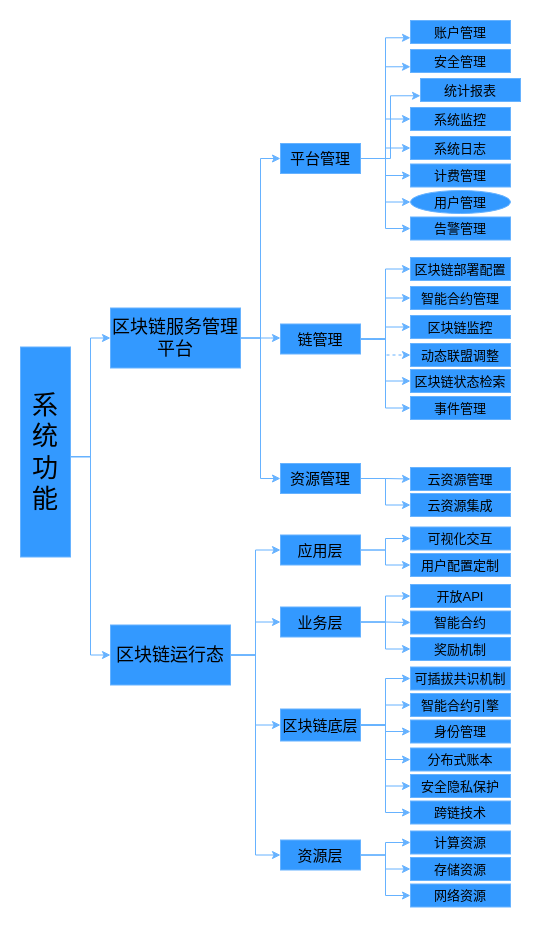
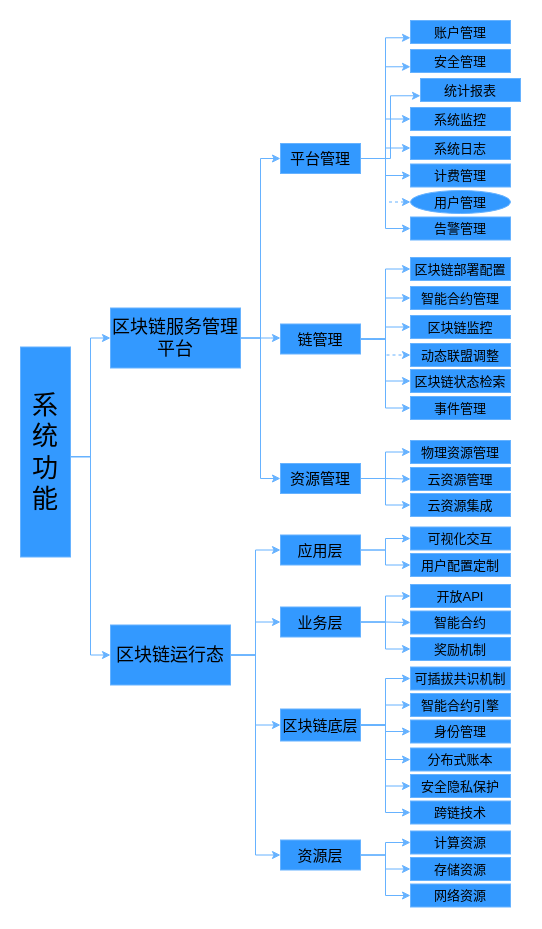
  <mxCell id="0" />
  <mxCell id="1" parent="0" />
  <mxCell id="2" style="edgeStyle=orthogonalEdgeStyle;rounded=0;orthogonalLoop=1;jettySize=auto;html=1;exitX=1;exitY=0.5;exitDx=0;exitDy=0;fontSize=26;strokeColor=#66B2FF;" edge="1" parent="1"><mxGeometry relative="1" as="geometry"><mxPoint x="110" y="337.5" as="targetPoint" /><mxPoint x="70" y="422.5" as="sourcePoint" /><Array as="points"><mxPoint x="70" y="456.5" /><mxPoint x="90" y="456.5" /><mxPoint x="90" y="337.5" /></Array></mxGeometry></mxCell>
  <mxCell id="3" style="edgeStyle=orthogonalEdgeStyle;rounded=0;orthogonalLoop=1;jettySize=auto;html=1;exitX=1;exitY=0.5;exitDx=0;exitDy=0;entryX=0;entryY=0.5;entryDx=0;entryDy=0;strokeColor=#66B2FF;fontSize=13;" edge="1" parent="1" source="4" target="33"><mxGeometry relative="1" as="geometry"><Array as="points"><mxPoint x="70" y="456" /><mxPoint x="90" y="456" /><mxPoint x="90" y="655" /></Array></mxGeometry></mxCell>
  <mxCell id="4" value="系统功能" style="rounded=0;fontSize=26;labelBackgroundColor=none;whiteSpace=wrap;html=1;labelBorderColor=none;verticalAlign=middle;fillColor=#3399FF;strokeColor=#66B2FF;" vertex="1" parent="1"><mxGeometry x="20" y="346.5" width="50" height="210" as="geometry" /></mxCell>
  <mxCell id="5" style="edgeStyle=orthogonalEdgeStyle;rounded=0;orthogonalLoop=1;jettySize=auto;html=1;exitX=1;exitY=0.5;exitDx=0;exitDy=0;entryX=0;entryY=0.5;entryDx=0;entryDy=0;strokeColor=#66B2FF;fontSize=18;" edge="1" parent="1" source="8" target="28"><mxGeometry relative="1" as="geometry" /></mxCell>
  <mxCell id="6" value="" style="edgeStyle=orthogonalEdgeStyle;rounded=0;orthogonalLoop=1;jettySize=auto;html=1;strokeColor=#66B2FF;fontSize=18;" edge="1" parent="1" source="8" target="15"><mxGeometry relative="1" as="geometry"><Array as="points"><mxPoint x="270" y="337.5" /><mxPoint x="270" y="337.5" /></Array></mxGeometry></mxCell>
  <mxCell id="7" style="edgeStyle=orthogonalEdgeStyle;rounded=0;orthogonalLoop=1;jettySize=auto;html=1;strokeColor=#66B2FF;fontSize=18;entryX=0;entryY=0.5;entryDx=0;entryDy=0;" edge="1" parent="1" source="8" target="19"><mxGeometry relative="1" as="geometry"><mxPoint x="260" y="407.5" as="targetPoint" /></mxGeometry></mxCell>
  <mxCell id="8" value="区块链服务管理平台" style="rounded=0;whiteSpace=wrap;html=1;labelBackgroundColor=none;fillColor=#3399FF;fontSize=18;strokeColor=#66B2FF;" vertex="1" parent="1"><mxGeometry x="110" y="307.5" width="130" height="60" as="geometry" /></mxCell>
  <mxCell id="9" style="edgeStyle=orthogonalEdgeStyle;rounded=0;orthogonalLoop=1;jettySize=auto;html=1;exitX=1;exitY=0.5;exitDx=0;exitDy=0;entryX=0;entryY=0.5;entryDx=0;entryDy=0;strokeColor=#66B2FF;fontSize=13;" edge="1" parent="1" source="15" target="63"><mxGeometry relative="1" as="geometry" /></mxCell>
  <mxCell id="10" style="edgeStyle=orthogonalEdgeStyle;rounded=0;orthogonalLoop=1;jettySize=auto;html=1;exitX=1;exitY=0.5;exitDx=0;exitDy=0;entryX=0;entryY=0.5;entryDx=0;entryDy=0;strokeColor=#66B2FF;fontSize=13;" edge="1" parent="1" source="15" target="64"><mxGeometry relative="1" as="geometry" /></mxCell>
  <mxCell id="11" style="edgeStyle=orthogonalEdgeStyle;rounded=0;orthogonalLoop=1;jettySize=auto;html=1;exitX=1;exitY=0.5;exitDx=0;exitDy=0;entryX=0;entryY=0.5;entryDx=0;entryDy=0;strokeColor=#66B2FF;fontSize=13;" edge="1" parent="1" source="15" target="65"><mxGeometry relative="1" as="geometry" /></mxCell>
  <mxCell id="12" style="edgeStyle=orthogonalEdgeStyle;rounded=0;orthogonalLoop=1;jettySize=auto;html=1;exitX=1;exitY=0.5;exitDx=0;exitDy=0;entryX=0;entryY=0.5;entryDx=0;entryDy=0;strokeColor=#66B2FF;fontSize=13;dashed=1;" edge="1" parent="1" source="15" target="60"><mxGeometry relative="1" as="geometry" /></mxCell>
  <mxCell id="13" style="edgeStyle=orthogonalEdgeStyle;rounded=0;orthogonalLoop=1;jettySize=auto;html=1;exitX=1;exitY=0.5;exitDx=0;exitDy=0;entryX=0;entryY=0.5;entryDx=0;entryDy=0;strokeColor=#66B2FF;fontSize=13;" edge="1" parent="1" source="15" target="61"><mxGeometry relative="1" as="geometry" /></mxCell>
  <mxCell id="14" style="edgeStyle=orthogonalEdgeStyle;rounded=0;orthogonalLoop=1;jettySize=auto;html=1;exitX=1;exitY=0.5;exitDx=0;exitDy=0;entryX=0;entryY=0.5;entryDx=0;entryDy=0;strokeColor=#66B2FF;fontSize=13;" edge="1" parent="1" source="15" target="62"><mxGeometry relative="1" as="geometry" /></mxCell>
  <mxCell id="15" value="链管理" style="rounded=0;whiteSpace=wrap;html=1;labelBackgroundColor=none;fillColor=#3399FF;fontSize=15;strokeColor=#66B2FF;" vertex="1" parent="1"><mxGeometry x="280" y="323.5" width="80" height="30" as="geometry" /></mxCell>
+ <mxCell id="16" style="edgeStyle=orthogonalEdgeStyle;rounded=0;orthogonalLoop=1;jettySize=auto;html=1;exitX=1;exitY=0.5;exitDx=0;exitDy=0;entryX=0;entryY=0.5;entryDx=0;entryDy=0;strokeColor=#66B2FF;fontSize=13;" edge="1" parent="1" source="19" target="66"><mxGeometry relative="1" as="geometry" /></mxCell>
  <mxCell id="17" style="edgeStyle=orthogonalEdgeStyle;rounded=0;orthogonalLoop=1;jettySize=auto;html=1;exitX=1;exitY=0.5;exitDx=0;exitDy=0;entryX=0;entryY=0.5;entryDx=0;entryDy=0;strokeColor=#66B2FF;fontSize=13;" edge="1" parent="1" source="19" target="67"><mxGeometry relative="1" as="geometry" /></mxCell>
  <mxCell id="18" style="edgeStyle=orthogonalEdgeStyle;rounded=0;orthogonalLoop=1;jettySize=auto;html=1;exitX=1;exitY=0.5;exitDx=0;exitDy=0;entryX=0;entryY=0.5;entryDx=0;entryDy=0;strokeColor=#66B2FF;fontSize=13;" edge="1" parent="1" source="19" target="68"><mxGeometry relative="1" as="geometry" /></mxCell>
  <mxCell id="19" value="资源管理" style="rounded=0;whiteSpace=wrap;html=1;labelBackgroundColor=none;fillColor=#3399FF;fontSize=15;strokeColor=#66B2FF;" vertex="1" parent="1"><mxGeometry x="280" y="463" width="80" height="30" as="geometry" /></mxCell>
  <mxCell id="20" style="edgeStyle=orthogonalEdgeStyle;rounded=0;orthogonalLoop=1;jettySize=auto;html=1;exitX=1;exitY=0.5;exitDx=0;exitDy=0;entryX=0;entryY=0.75;entryDx=0;entryDy=0;strokeColor=#66B2FF;fontSize=13;" edge="1" parent="1" source="28" target="56"><mxGeometry relative="1" as="geometry" /></mxCell>
  <mxCell id="21" style="edgeStyle=orthogonalEdgeStyle;rounded=0;orthogonalLoop=1;jettySize=auto;html=1;exitX=1;exitY=0.5;exitDx=0;exitDy=0;entryX=0;entryY=0.75;entryDx=0;entryDy=0;strokeColor=#66B2FF;fontSize=13;" edge="1" parent="1" source="28" target="52"><mxGeometry relative="1" as="geometry" /></mxCell>
  <mxCell id="22" style="edgeStyle=orthogonalEdgeStyle;rounded=0;orthogonalLoop=1;jettySize=auto;html=1;exitX=1;exitY=0.5;exitDx=0;exitDy=0;entryX=0;entryY=0.75;entryDx=0;entryDy=0;strokeColor=#66B2FF;fontSize=13;" edge="1" parent="1" source="28" target="57"><mxGeometry relative="1" as="geometry" /></mxCell>
  <mxCell id="23" style="edgeStyle=orthogonalEdgeStyle;rounded=0;orthogonalLoop=1;jettySize=auto;html=1;exitX=1;exitY=0.5;exitDx=0;exitDy=0;entryX=0;entryY=0.5;entryDx=0;entryDy=0;strokeColor=#66B2FF;fontSize=13;" edge="1" parent="1" source="28" target="58"><mxGeometry relative="1" as="geometry" /></mxCell>
  <mxCell id="24" style="edgeStyle=orthogonalEdgeStyle;rounded=0;orthogonalLoop=1;jettySize=auto;html=1;exitX=1;exitY=0.5;exitDx=0;exitDy=0;entryX=0;entryY=0.5;entryDx=0;entryDy=0;strokeColor=#66B2FF;fontSize=13;" edge="1" parent="1" source="28" target="59"><mxGeometry relative="1" as="geometry" /></mxCell>
  <mxCell id="25" style="edgeStyle=orthogonalEdgeStyle;rounded=0;orthogonalLoop=1;jettySize=auto;html=1;exitX=1;exitY=0.5;exitDx=0;exitDy=0;entryX=0;entryY=0.5;entryDx=0;entryDy=0;strokeColor=#66B2FF;fontSize=13;" edge="1" parent="1" source="28" target="53"><mxGeometry relative="1" as="geometry" /></mxCell>
- <mxCell id="26" style="edgeStyle=orthogonalEdgeStyle;rounded=0;orthogonalLoop=1;jettySize=auto;html=1;exitX=1;exitY=0.5;exitDx=0;exitDy=0;entryX=0;entryY=0.5;entryDx=0;entryDy=0;strokeColor=#66B2FF;fontSize=13;" edge="1" parent="1" source="28" target="54"><mxGeometry relative="1" as="geometry" /></mxCell>
+ <mxCell id="26" style="edgeStyle=orthogonalEdgeStyle;rounded=0;orthogonalLoop=1;jettySize=auto;html=1;exitX=1;exitY=0.5;exitDx=0;exitDy=0;entryX=0;entryY=0.5;entryDx=0;entryDy=0;strokeColor=#66B2FF;fontSize=13;dashed=1;" edge="1" parent="1" source="28" target="54"><mxGeometry relative="1" as="geometry" /></mxCell>
  <mxCell id="27" style="edgeStyle=orthogonalEdgeStyle;rounded=0;orthogonalLoop=1;jettySize=auto;html=1;exitX=1;exitY=0.5;exitDx=0;exitDy=0;entryX=0;entryY=0.5;entryDx=0;entryDy=0;strokeColor=#66B2FF;fontSize=13;" edge="1" parent="1" source="28" target="55"><mxGeometry relative="1" as="geometry" /></mxCell>
  <mxCell id="28" value="平台管理" style="rounded=0;whiteSpace=wrap;html=1;labelBackgroundColor=none;fillColor=#3399FF;fontSize=15;strokeColor=#66B2FF;" vertex="1" parent="1"><mxGeometry x="280" y="143" width="80" height="30" as="geometry" /></mxCell>
  <mxCell id="29" style="edgeStyle=orthogonalEdgeStyle;rounded=0;orthogonalLoop=1;jettySize=auto;html=1;exitX=1;exitY=0.5;exitDx=0;exitDy=0;entryX=0;entryY=0.5;entryDx=0;entryDy=0;strokeColor=#66B2FF;fontSize=18;" edge="1" parent="1" source="33" target="47"><mxGeometry relative="1" as="geometry" /></mxCell>
  <mxCell id="30" style="edgeStyle=orthogonalEdgeStyle;rounded=0;orthogonalLoop=1;jettySize=auto;html=1;exitX=1;exitY=0.5;exitDx=0;exitDy=0;entryX=0;entryY=0.5;entryDx=0;entryDy=0;strokeColor=#66B2FF;fontSize=18;" edge="1" parent="1" source="33" target="37"><mxGeometry relative="1" as="geometry" /></mxCell>
  <mxCell id="31" style="edgeStyle=orthogonalEdgeStyle;rounded=0;orthogonalLoop=1;jettySize=auto;html=1;exitX=1;exitY=0.5;exitDx=0;exitDy=0;entryX=0;entryY=0.5;entryDx=0;entryDy=0;strokeColor=#66B2FF;fontSize=18;" edge="1" parent="1" source="33" target="44"><mxGeometry relative="1" as="geometry" /></mxCell>
  <mxCell id="32" style="edgeStyle=orthogonalEdgeStyle;rounded=0;orthogonalLoop=1;jettySize=auto;html=1;exitX=1;exitY=0.5;exitDx=0;exitDy=0;entryX=0;entryY=0.5;entryDx=0;entryDy=0;strokeColor=#66B2FF;fontSize=18;" edge="1" parent="1" source="33" target="51"><mxGeometry relative="1" as="geometry" /></mxCell>
  <mxCell id="33" value="区块链运行态" style="rounded=0;whiteSpace=wrap;html=1;labelBackgroundColor=none;fillColor=#3399FF;fontSize=18;strokeColor=#66B2FF;" vertex="1" parent="1"><mxGeometry x="110" y="624.5" width="120" height="60" as="geometry" /></mxCell>
  <mxCell id="34" style="edgeStyle=orthogonalEdgeStyle;rounded=0;orthogonalLoop=1;jettySize=auto;html=1;exitX=1;exitY=0.5;exitDx=0;exitDy=0;entryX=0;entryY=0.5;entryDx=0;entryDy=0;strokeColor=#66B2FF;fontSize=13;" edge="1" parent="1" source="37" target="71"><mxGeometry relative="1" as="geometry" /></mxCell>
  <mxCell id="35" style="edgeStyle=orthogonalEdgeStyle;rounded=0;orthogonalLoop=1;jettySize=auto;html=1;exitX=1;exitY=0.5;exitDx=0;exitDy=0;entryX=0;entryY=0.5;entryDx=0;entryDy=0;strokeColor=#66B2FF;fontSize=13;" edge="1" parent="1" source="37" target="72"><mxGeometry relative="1" as="geometry" /></mxCell>
  <mxCell id="36" style="edgeStyle=orthogonalEdgeStyle;rounded=0;orthogonalLoop=1;jettySize=auto;html=1;exitX=1;exitY=0.5;exitDx=0;exitDy=0;entryX=0;entryY=0.5;entryDx=0;entryDy=0;strokeColor=#66B2FF;fontSize=13;" edge="1" parent="1" source="37" target="73"><mxGeometry relative="1" as="geometry" /></mxCell>
  <mxCell id="37" value="业务层" style="rounded=0;whiteSpace=wrap;html=1;labelBackgroundColor=none;fillColor=#3399FF;fontSize=15;strokeColor=#66B2FF;" vertex="1" parent="1"><mxGeometry x="280" y="606.5" width="80" height="30" as="geometry" /></mxCell>
  <mxCell id="38" style="edgeStyle=orthogonalEdgeStyle;rounded=0;orthogonalLoop=1;jettySize=auto;html=1;exitX=1;exitY=0.5;exitDx=0;exitDy=0;entryX=0;entryY=0.5;entryDx=0;entryDy=0;strokeColor=#66B2FF;fontSize=13;" edge="1" parent="1" source="44" target="74"><mxGeometry relative="1" as="geometry" /></mxCell>
  <mxCell id="39" style="edgeStyle=orthogonalEdgeStyle;rounded=0;orthogonalLoop=1;jettySize=auto;html=1;exitX=1;exitY=0.5;exitDx=0;exitDy=0;entryX=0;entryY=0.5;entryDx=0;entryDy=0;strokeColor=#66B2FF;fontSize=13;" edge="1" parent="1" source="44" target="75"><mxGeometry relative="1" as="geometry" /></mxCell>
  <mxCell id="40" style="edgeStyle=orthogonalEdgeStyle;rounded=0;orthogonalLoop=1;jettySize=auto;html=1;exitX=1;exitY=0.5;exitDx=0;exitDy=0;entryX=0;entryY=0.5;entryDx=0;entryDy=0;strokeColor=#66B2FF;fontSize=13;" edge="1" parent="1" source="44" target="76"><mxGeometry relative="1" as="geometry" /></mxCell>
  <mxCell id="41" style="edgeStyle=orthogonalEdgeStyle;rounded=0;orthogonalLoop=1;jettySize=auto;html=1;exitX=1;exitY=0.5;exitDx=0;exitDy=0;entryX=0;entryY=0.5;entryDx=0;entryDy=0;strokeColor=#66B2FF;fontSize=13;" edge="1" parent="1" source="44" target="78"><mxGeometry relative="1" as="geometry" /></mxCell>
  <mxCell id="42" style="edgeStyle=orthogonalEdgeStyle;rounded=0;orthogonalLoop=1;jettySize=auto;html=1;exitX=1;exitY=0.5;exitDx=0;exitDy=0;entryX=0;entryY=0.5;entryDx=0;entryDy=0;strokeColor=#66B2FF;fontSize=13;" edge="1" parent="1" source="44" target="77"><mxGeometry relative="1" as="geometry" /></mxCell>
  <mxCell id="43" style="edgeStyle=orthogonalEdgeStyle;rounded=0;orthogonalLoop=1;jettySize=auto;html=1;exitX=1;exitY=0.5;exitDx=0;exitDy=0;entryX=0;entryY=0.5;entryDx=0;entryDy=0;strokeColor=#66B2FF;fontSize=13;" edge="1" parent="1" source="44" target="79"><mxGeometry relative="1" as="geometry" /></mxCell>
  <mxCell id="44" value="区块链底层" style="rounded=0;whiteSpace=wrap;html=1;labelBackgroundColor=none;fillColor=#3399FF;fontSize=15;strokeColor=#66B2FF;" vertex="1" parent="1"><mxGeometry x="280" y="708.5" width="80" height="32" as="geometry" /></mxCell>
  <mxCell id="45" style="edgeStyle=orthogonalEdgeStyle;rounded=0;orthogonalLoop=1;jettySize=auto;html=1;exitX=1;exitY=0.5;exitDx=0;exitDy=0;entryX=0;entryY=0.5;entryDx=0;entryDy=0;strokeColor=#66B2FF;fontSize=13;" edge="1" parent="1" source="47" target="69"><mxGeometry relative="1" as="geometry" /></mxCell>
  <mxCell id="46" style="edgeStyle=orthogonalEdgeStyle;rounded=0;orthogonalLoop=1;jettySize=auto;html=1;exitX=1;exitY=0.5;exitDx=0;exitDy=0;entryX=0;entryY=0.5;entryDx=0;entryDy=0;strokeColor=#66B2FF;fontSize=13;" edge="1" parent="1" source="47" target="70"><mxGeometry relative="1" as="geometry" /></mxCell>
  <mxCell id="47" value="应用层" style="rounded=0;whiteSpace=wrap;html=1;labelBackgroundColor=none;fillColor=#3399FF;fontSize=15;strokeColor=#66B2FF;" vertex="1" parent="1"><mxGeometry x="280" y="534.5" width="80" height="30" as="geometry" /></mxCell>
  <mxCell id="48" style="edgeStyle=orthogonalEdgeStyle;rounded=0;orthogonalLoop=1;jettySize=auto;html=1;exitX=1;exitY=0.5;exitDx=0;exitDy=0;entryX=0;entryY=0.5;entryDx=0;entryDy=0;strokeColor=#66B2FF;fontSize=13;" edge="1" parent="1" source="51" target="81"><mxGeometry relative="1" as="geometry" /></mxCell>
  <mxCell id="49" style="edgeStyle=orthogonalEdgeStyle;rounded=0;orthogonalLoop=1;jettySize=auto;html=1;exitX=1;exitY=0.5;exitDx=0;exitDy=0;entryX=0;entryY=0.5;entryDx=0;entryDy=0;strokeColor=#66B2FF;fontSize=13;" edge="1" parent="1" source="51" target="80"><mxGeometry relative="1" as="geometry" /></mxCell>
  <mxCell id="50" style="edgeStyle=orthogonalEdgeStyle;rounded=0;orthogonalLoop=1;jettySize=auto;html=1;exitX=1;exitY=0.5;exitDx=0;exitDy=0;entryX=0;entryY=0.5;entryDx=0;entryDy=0;strokeColor=#66B2FF;fontSize=13;" edge="1" parent="1" source="51" target="82"><mxGeometry relative="1" as="geometry" /></mxCell>
  <mxCell id="51" value="资源层" style="rounded=0;whiteSpace=wrap;html=1;labelBackgroundColor=none;fillColor=#3399FF;fontSize=15;strokeColor=#66B2FF;" vertex="1" parent="1"><mxGeometry x="280" y="839.5" width="80" height="30" as="geometry" /></mxCell>
  <mxCell id="52" value="安全管理" style="rounded=0;whiteSpace=wrap;html=1;labelBackgroundColor=none;fillColor=#3399FF;fontSize=13;strokeColor=#66B2FF;" vertex="1" parent="1"><mxGeometry x="410" y="49" width="100" height="23" as="geometry" /></mxCell>
  <mxCell id="53" value="计费管理" style="rounded=0;whiteSpace=wrap;html=1;labelBackgroundColor=none;fillColor=#3399FF;fontSize=13;strokeColor=#66B2FF;" vertex="1" parent="1"><mxGeometry x="410" y="163.5" width="100" height="23" as="geometry" /></mxCell>
  <mxCell id="54" value="用户管理" style="ellipse;whiteSpace=wrap;html=1;labelBackgroundColor=none;fillColor=#3399FF;fontSize=13;strokeColor=#66B2FF;" vertex="1" parent="1"><mxGeometry x="410" y="190" width="100" height="23" as="geometry" /></mxCell>
  <mxCell id="55" value="告警管理" style="rounded=0;whiteSpace=wrap;html=1;labelBackgroundColor=none;fillColor=#3399FF;fontSize=13;strokeColor=#66B2FF;" vertex="1" parent="1"><mxGeometry x="410" y="216.5" width="100" height="23" as="geometry" /></mxCell>
  <mxCell id="56" value="账户管理" style="rounded=0;whiteSpace=wrap;html=1;labelBackgroundColor=none;fillColor=#3399FF;fontSize=13;strokeColor=#66B2FF;" vertex="1" parent="1"><mxGeometry x="410" y="20" width="100" height="23" as="geometry" /></mxCell>
  <mxCell id="57" value="统计报表" style="rounded=0;whiteSpace=wrap;html=1;labelBackgroundColor=none;fillColor=#3399FF;fontSize=13;strokeColor=#66B2FF;" vertex="1" parent="1"><mxGeometry x="420" y="78" width="100" height="23" as="geometry" /></mxCell>
  <mxCell id="58" value="系统监控" style="rounded=0;whiteSpace=wrap;html=1;labelBackgroundColor=none;fillColor=#3399FF;fontSize=13;strokeColor=#66B2FF;" vertex="1" parent="1"><mxGeometry x="410" y="107" width="100" height="23" as="geometry" /></mxCell>
  <mxCell id="59" value="系统日志" style="rounded=0;whiteSpace=wrap;html=1;labelBackgroundColor=none;fillColor=#3399FF;fontSize=13;strokeColor=#66B2FF;" vertex="1" parent="1"><mxGeometry x="410" y="136" width="100" height="23" as="geometry" /></mxCell>
  <mxCell id="60" value="动态联盟调整" style="rounded=0;whiteSpace=wrap;html=1;labelBackgroundColor=none;fillColor=#3399FF;fontSize=13;strokeColor=#66B2FF;" vertex="1" parent="1"><mxGeometry x="410" y="343" width="100" height="23" as="geometry" /></mxCell>
  <mxCell id="61" value="区块链状态检索" style="rounded=0;whiteSpace=wrap;html=1;labelBackgroundColor=none;fillColor=#3399FF;fontSize=13;strokeColor=#66B2FF;" vertex="1" parent="1"><mxGeometry x="410" y="369" width="100" height="23" as="geometry" /></mxCell>
  <mxCell id="62" value="事件管理" style="rounded=0;whiteSpace=wrap;html=1;labelBackgroundColor=none;fillColor=#3399FF;fontSize=13;strokeColor=#66B2FF;" vertex="1" parent="1"><mxGeometry x="410" y="396" width="100" height="23" as="geometry" /></mxCell>
  <mxCell id="63" value="区块链部署配置" style="rounded=0;whiteSpace=wrap;html=1;labelBackgroundColor=none;fillColor=#3399FF;fontSize=13;strokeColor=#66B2FF;" vertex="1" parent="1"><mxGeometry x="410" y="257" width="100" height="23" as="geometry" /></mxCell>
  <mxCell id="64" value="智能合约管理" style="rounded=0;whiteSpace=wrap;html=1;labelBackgroundColor=none;fillColor=#3399FF;fontSize=13;strokeColor=#66B2FF;" vertex="1" parent="1"><mxGeometry x="410" y="286" width="100" height="23" as="geometry" /></mxCell>
  <mxCell id="65" value="区块链监控" style="rounded=0;whiteSpace=wrap;html=1;labelBackgroundColor=none;fillColor=#3399FF;fontSize=13;strokeColor=#66B2FF;" vertex="1" parent="1"><mxGeometry x="410" y="315" width="100" height="23" as="geometry" /></mxCell>
+ <mxCell id="66" value="物理资源管理" style="rounded=0;whiteSpace=wrap;html=1;labelBackgroundColor=none;fillColor=#3399FF;fontSize=13;strokeColor=#66B2FF;" vertex="1" parent="1"><mxGeometry x="410" y="440" width="100" height="23" as="geometry" /></mxCell>
  <mxCell id="67" value="云资源管理" style="rounded=0;whiteSpace=wrap;html=1;labelBackgroundColor=none;fillColor=#3399FF;fontSize=13;strokeColor=#66B2FF;" vertex="1" parent="1"><mxGeometry x="410" y="467" width="100" height="23" as="geometry" /></mxCell>
  <mxCell id="68" value="云资源集成" style="rounded=0;whiteSpace=wrap;html=1;labelBackgroundColor=none;fillColor=#3399FF;fontSize=13;strokeColor=#66B2FF;" vertex="1" parent="1"><mxGeometry x="410" y="493" width="100" height="23" as="geometry" /></mxCell>
  <mxCell id="69" value="可视化交互" style="rounded=0;whiteSpace=wrap;html=1;labelBackgroundColor=none;fillColor=#3399FF;fontSize=13;strokeColor=#66B2FF;" vertex="1" parent="1"><mxGeometry x="410" y="526.5" width="100" height="23" as="geometry" /></mxCell>
  <mxCell id="70" value="用户配置定制" style="rounded=0;whiteSpace=wrap;html=1;labelBackgroundColor=none;fillColor=#3399FF;fontSize=13;strokeColor=#66B2FF;" vertex="1" parent="1"><mxGeometry x="410" y="553" width="100" height="23" as="geometry" /></mxCell>
  <mxCell id="71" value="开放API" style="rounded=0;whiteSpace=wrap;html=1;labelBackgroundColor=none;fillColor=#3399FF;fontSize=13;strokeColor=#66B2FF;" vertex="1" parent="1"><mxGeometry x="410" y="584" width="100" height="23" as="geometry" /></mxCell>
  <mxCell id="72" value="智能合约" style="rounded=0;whiteSpace=wrap;html=1;labelBackgroundColor=none;fillColor=#3399FF;fontSize=13;strokeColor=#66B2FF;" vertex="1" parent="1"><mxGeometry x="410" y="610.5" width="100" height="23" as="geometry" /></mxCell>
  <mxCell id="73" value="奖励机制" style="rounded=0;whiteSpace=wrap;html=1;labelBackgroundColor=none;fillColor=#3399FF;fontSize=13;strokeColor=#66B2FF;" vertex="1" parent="1"><mxGeometry x="410" y="637" width="100" height="23" as="geometry" /></mxCell>
  <mxCell id="74" value="可插拔共识机制" style="rounded=0;whiteSpace=wrap;html=1;labelBackgroundColor=none;fillColor=#3399FF;fontSize=13;strokeColor=#66B2FF;" vertex="1" parent="1"><mxGeometry x="410" y="666.5" width="100" height="23" as="geometry" /></mxCell>
  <mxCell id="75" value="智能合约引擎" style="rounded=0;whiteSpace=wrap;html=1;labelBackgroundColor=none;fillColor=#3399FF;fontSize=13;strokeColor=#66B2FF;" vertex="1" parent="1"><mxGeometry x="410" y="693" width="100" height="23" as="geometry" /></mxCell>
  <mxCell id="76" value="身份管理" style="rounded=0;whiteSpace=wrap;html=1;labelBackgroundColor=none;fillColor=#3399FF;fontSize=13;strokeColor=#66B2FF;" vertex="1" parent="1"><mxGeometry x="410" y="719.5" width="100" height="23" as="geometry" /></mxCell>
  <mxCell id="77" value="安全隐私保护" style="rounded=0;whiteSpace=wrap;html=1;labelBackgroundColor=none;fillColor=#3399FF;fontSize=13;strokeColor=#66B2FF;" vertex="1" parent="1"><mxGeometry x="410" y="774" width="100" height="23" as="geometry" /></mxCell>
  <mxCell id="78" value="分布式账本" style="rounded=0;whiteSpace=wrap;html=1;labelBackgroundColor=none;fillColor=#3399FF;fontSize=13;strokeColor=#66B2FF;" vertex="1" parent="1"><mxGeometry x="410" y="747.5" width="100" height="23" as="geometry" /></mxCell>
  <mxCell id="79" value="跨链技术" style="rounded=0;whiteSpace=wrap;html=1;labelBackgroundColor=none;fillColor=#3399FF;fontSize=13;strokeColor=#66B2FF;" vertex="1" parent="1"><mxGeometry x="410" y="800.5" width="100" height="23" as="geometry" /></mxCell>
  <mxCell id="80" value="存储资源" style="rounded=0;whiteSpace=wrap;html=1;labelBackgroundColor=none;fillColor=#3399FF;fontSize=13;strokeColor=#66B2FF;" vertex="1" parent="1"><mxGeometry x="410" y="857" width="100" height="23" as="geometry" /></mxCell>
  <mxCell id="81" value="计算资源" style="rounded=0;whiteSpace=wrap;html=1;labelBackgroundColor=none;fillColor=#3399FF;fontSize=13;strokeColor=#66B2FF;" vertex="1" parent="1"><mxGeometry x="410" y="830.5" width="100" height="23" as="geometry" /></mxCell>
  <mxCell id="82" value="网络资源" style="rounded=0;whiteSpace=wrap;html=1;labelBackgroundColor=none;fillColor=#3399FF;fontSize=13;strokeColor=#66B2FF;" vertex="1" parent="1"><mxGeometry x="410" y="883.5" width="100" height="23" as="geometry" /></mxCell>
